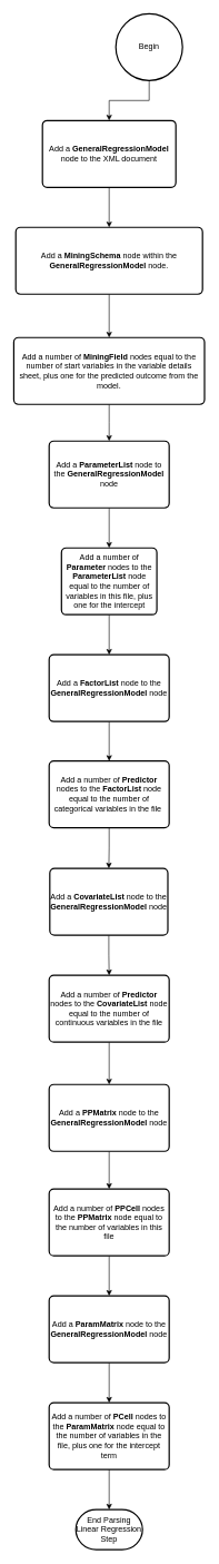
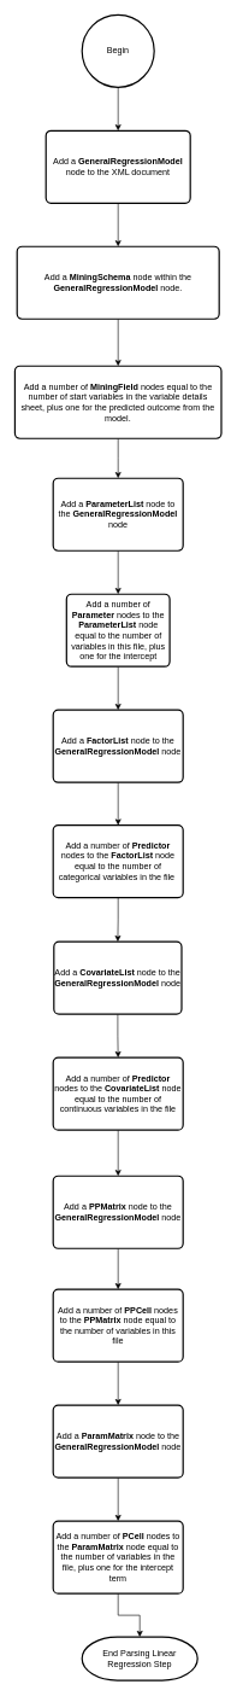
  <mxCell id="0" />
  <mxCell id="1" parent="0" />
  <mxCell id="2" value="" style="edgeStyle=orthogonalEdgeStyle;rounded=0;orthogonalLoop=1;jettySize=auto;html=1;" edge="1" parent="1" source="3" target="5"><mxGeometry relative="1" as="geometry" /></mxCell>
- <mxCell id="3" value="Begin" style="strokeWidth=2;html=1;shape=mxgraph.flowchart.start_2;whiteSpace=wrap;" vertex="1" parent="1"><mxGeometry x="173" y="20" width="100" height="100" as="geometry" /></mxCell>
+ <mxCell id="3" value="Begin" style="strokeWidth=2;html=1;shape=mxgraph.flowchart.start_2;whiteSpace=wrap;" vertex="1" parent="1"><mxGeometry x="113" y="20" width="100" height="100" as="geometry" /></mxCell>
  <mxCell id="4" value="" style="edgeStyle=orthogonalEdgeStyle;rounded=0;orthogonalLoop=1;jettySize=auto;html=1;" edge="1" parent="1" source="5" target="28"><mxGeometry relative="1" as="geometry" /></mxCell>
  <mxCell id="5" value="Add a &lt;b&gt;GeneralRegressionModel &lt;/b&gt;node to the XML document" style="rounded=1;whiteSpace=wrap;html=1;absoluteArcSize=1;arcSize=14;strokeWidth=2;" vertex="1" parent="1"><mxGeometry x="63" y="180" width="200" height="100" as="geometry" /></mxCell>
  <mxCell id="6" value="" style="edgeStyle=orthogonalEdgeStyle;rounded=0;orthogonalLoop=1;jettySize=auto;html=1;" edge="1" parent="1" source="7" target="9"><mxGeometry relative="1" as="geometry" /></mxCell>
  <mxCell id="7" value="Add a &lt;b&gt;ParameterList &lt;/b&gt;node to the &lt;b&gt;GeneralRegressionModel &lt;/b&gt;node" style="rounded=1;whiteSpace=wrap;html=1;absoluteArcSize=1;arcSize=14;strokeWidth=2;" vertex="1" parent="1"><mxGeometry x="73" y="660" width="180" height="100" as="geometry" /></mxCell>
  <mxCell id="8" value="" style="edgeStyle=orthogonalEdgeStyle;rounded=0;orthogonalLoop=1;jettySize=auto;html=1;" edge="1" parent="1" source="9" target="11"><mxGeometry relative="1" as="geometry" /></mxCell>
  <mxCell id="9" value="Add a number of &lt;b&gt;Parameter &lt;/b&gt;nodes to the &lt;b&gt;ParameterList &lt;/b&gt;node equal to the number of variables in this file, plus one for the intercept" style="rounded=1;whiteSpace=wrap;html=1;absoluteArcSize=1;arcSize=14;strokeWidth=2;" vertex="1" parent="1"><mxGeometry x="91.5" y="820" width="143" height="100" as="geometry" /></mxCell>
  <mxCell id="10" value="" style="edgeStyle=orthogonalEdgeStyle;rounded=0;orthogonalLoop=1;jettySize=auto;html=1;" edge="1" parent="1" source="11" target="13"><mxGeometry relative="1" as="geometry" /></mxCell>
  <mxCell id="11" value="Add a &lt;b&gt;FactorList &lt;/b&gt;node to the &lt;b&gt;GeneralRegressionModel &lt;/b&gt;node" style="rounded=1;whiteSpace=wrap;html=1;absoluteArcSize=1;arcSize=14;strokeWidth=2;" vertex="1" parent="1"><mxGeometry x="73" y="980" width="180" height="100" as="geometry" /></mxCell>
  <mxCell id="12" value="" style="edgeStyle=orthogonalEdgeStyle;rounded=0;orthogonalLoop=1;jettySize=auto;html=1;" edge="1" parent="1" source="13" target="15"><mxGeometry relative="1" as="geometry" /></mxCell>
  <mxCell id="13" value="Add a number of&amp;nbsp;&lt;b&gt;Predictor &lt;/b&gt;nodes to the &lt;b&gt;FactorList &lt;/b&gt;node equal to the number of categorical variables in the file&amp;nbsp;" style="rounded=1;whiteSpace=wrap;html=1;absoluteArcSize=1;arcSize=14;strokeWidth=2;" vertex="1" parent="1"><mxGeometry x="73" y="1139" width="180" height="100" as="geometry" /></mxCell>
  <mxCell id="14" value="" style="edgeStyle=orthogonalEdgeStyle;rounded=0;orthogonalLoop=1;jettySize=auto;html=1;" edge="1" parent="1" source="15" target="17"><mxGeometry relative="1" as="geometry" /></mxCell>
  <mxCell id="15" value="Add a &lt;b&gt;CovariateList &lt;/b&gt;node to the &lt;b&gt;GeneralRegressionModel &lt;/b&gt;node" style="rounded=1;whiteSpace=wrap;html=1;absoluteArcSize=1;arcSize=14;strokeWidth=2;" vertex="1" parent="1"><mxGeometry x="74" y="1300" width="177" height="100" as="geometry" /></mxCell>
  <mxCell id="16" value="" style="edgeStyle=orthogonalEdgeStyle;rounded=0;orthogonalLoop=1;jettySize=auto;html=1;" edge="1" parent="1" source="17" target="19"><mxGeometry relative="1" as="geometry" /></mxCell>
  <mxCell id="17" value="Add a number of &lt;b&gt;Predictor &lt;/b&gt;nodes to the &lt;b&gt;CovariateList &lt;/b&gt;node equal to the number of continuous variables in the file" style="rounded=1;whiteSpace=wrap;html=1;absoluteArcSize=1;arcSize=14;strokeWidth=2;" vertex="1" parent="1"><mxGeometry x="73" y="1460" width="180" height="100" as="geometry" /></mxCell>
  <mxCell id="18" value="" style="edgeStyle=orthogonalEdgeStyle;rounded=0;orthogonalLoop=1;jettySize=auto;html=1;" edge="1" parent="1" source="19" target="21"><mxGeometry relative="1" as="geometry" /></mxCell>
  <mxCell id="19" value="Add a &lt;b&gt;PPMatrix &lt;/b&gt;node to the &lt;b&gt;GeneralRegressionModel &lt;/b&gt;node" style="rounded=1;whiteSpace=wrap;html=1;absoluteArcSize=1;arcSize=14;strokeWidth=2;" vertex="1" parent="1"><mxGeometry x="73" y="1623.5" width="180" height="100" as="geometry" /></mxCell>
  <mxCell id="20" value="" style="edgeStyle=orthogonalEdgeStyle;rounded=0;orthogonalLoop=1;jettySize=auto;html=1;" edge="1" parent="1" source="21" target="23"><mxGeometry relative="1" as="geometry" /></mxCell>
  <mxCell id="21" value="Add a number of &lt;b&gt;PPCell &lt;/b&gt;nodes to the &lt;b&gt;PPMatrix &lt;/b&gt;node equal to the number of variables in this file" style="rounded=1;whiteSpace=wrap;html=1;absoluteArcSize=1;arcSize=14;strokeWidth=2;" vertex="1" parent="1"><mxGeometry x="73" y="1780" width="180" height="100" as="geometry" /></mxCell>
  <mxCell id="22" value="" style="edgeStyle=orthogonalEdgeStyle;rounded=0;orthogonalLoop=1;jettySize=auto;html=1;" edge="1" parent="1" source="23" target="25"><mxGeometry relative="1" as="geometry" /></mxCell>
  <mxCell id="23" value="Add a &lt;b&gt;ParamMatrix &lt;/b&gt;node to the &lt;b&gt;GeneralRegressionModel &lt;/b&gt;node" style="rounded=1;whiteSpace=wrap;html=1;absoluteArcSize=1;arcSize=14;strokeWidth=2;" vertex="1" parent="1"><mxGeometry x="73" y="1940" width="180" height="100" as="geometry" /></mxCell>
  <mxCell id="24" value="" style="edgeStyle=orthogonalEdgeStyle;rounded=0;orthogonalLoop=1;jettySize=auto;html=1;" edge="1" parent="1" source="25" target="26"><mxGeometry relative="1" as="geometry" /></mxCell>
  <mxCell id="25" value="Add a number of &lt;b&gt;PCell &lt;/b&gt;nodes to the &lt;b&gt;ParamMatrix&lt;/b&gt;&amp;nbsp;node equal to the number of variables in the file, plus one for the intercept term" style="rounded=1;whiteSpace=wrap;html=1;absoluteArcSize=1;arcSize=14;strokeWidth=2;" vertex="1" parent="1"><mxGeometry x="73" y="2100" width="180" height="100" as="geometry" /></mxCell>
- <mxCell id="26" value="End Parsing Linear Regression Step" style="strokeWidth=2;html=1;shape=mxgraph.flowchart.terminator;whiteSpace=wrap;" vertex="1" parent="1"><mxGeometry x="113" y="2260" width="100" height="60" as="geometry" /></mxCell>
+ <mxCell id="26" value="End Parsing Linear Regression Step" style="strokeWidth=2;html=1;shape=mxgraph.flowchart.terminator;whiteSpace=wrap;" vertex="1" parent="1"><mxGeometry x="113" y="2260" width="160" height="60" as="geometry" /></mxCell>
  <mxCell id="27" value="" style="edgeStyle=orthogonalEdgeStyle;rounded=0;orthogonalLoop=1;jettySize=auto;html=1;" edge="1" parent="1" source="28" target="30"><mxGeometry relative="1" as="geometry" /></mxCell>
  <mxCell id="28" value="Add a &lt;b&gt;MiningSchema &lt;/b&gt;node within the &lt;b&gt;GeneralRegressionModel &lt;/b&gt;node." style="rounded=1;whiteSpace=wrap;html=1;absoluteArcSize=1;arcSize=14;strokeWidth=2;" vertex="1" parent="1"><mxGeometry x="23" y="340" width="280" height="100" as="geometry" /></mxCell>
  <mxCell id="29" value="" style="edgeStyle=orthogonalEdgeStyle;rounded=0;orthogonalLoop=1;jettySize=auto;html=1;" edge="1" parent="1" source="30"><mxGeometry relative="1" as="geometry"><mxPoint x="163" y="660" as="targetPoint" /></mxGeometry></mxCell>
  <mxCell id="30" value="Add a number of &lt;b&gt;MiningField &lt;/b&gt;nodes equal to the number of start variables in the variable details sheet, plus one for the predicted outcome from the model." style="rounded=1;whiteSpace=wrap;html=1;absoluteArcSize=1;arcSize=14;strokeWidth=2;" vertex="1" parent="1"><mxGeometry x="20" y="505" width="286" height="100" as="geometry" /></mxCell>
